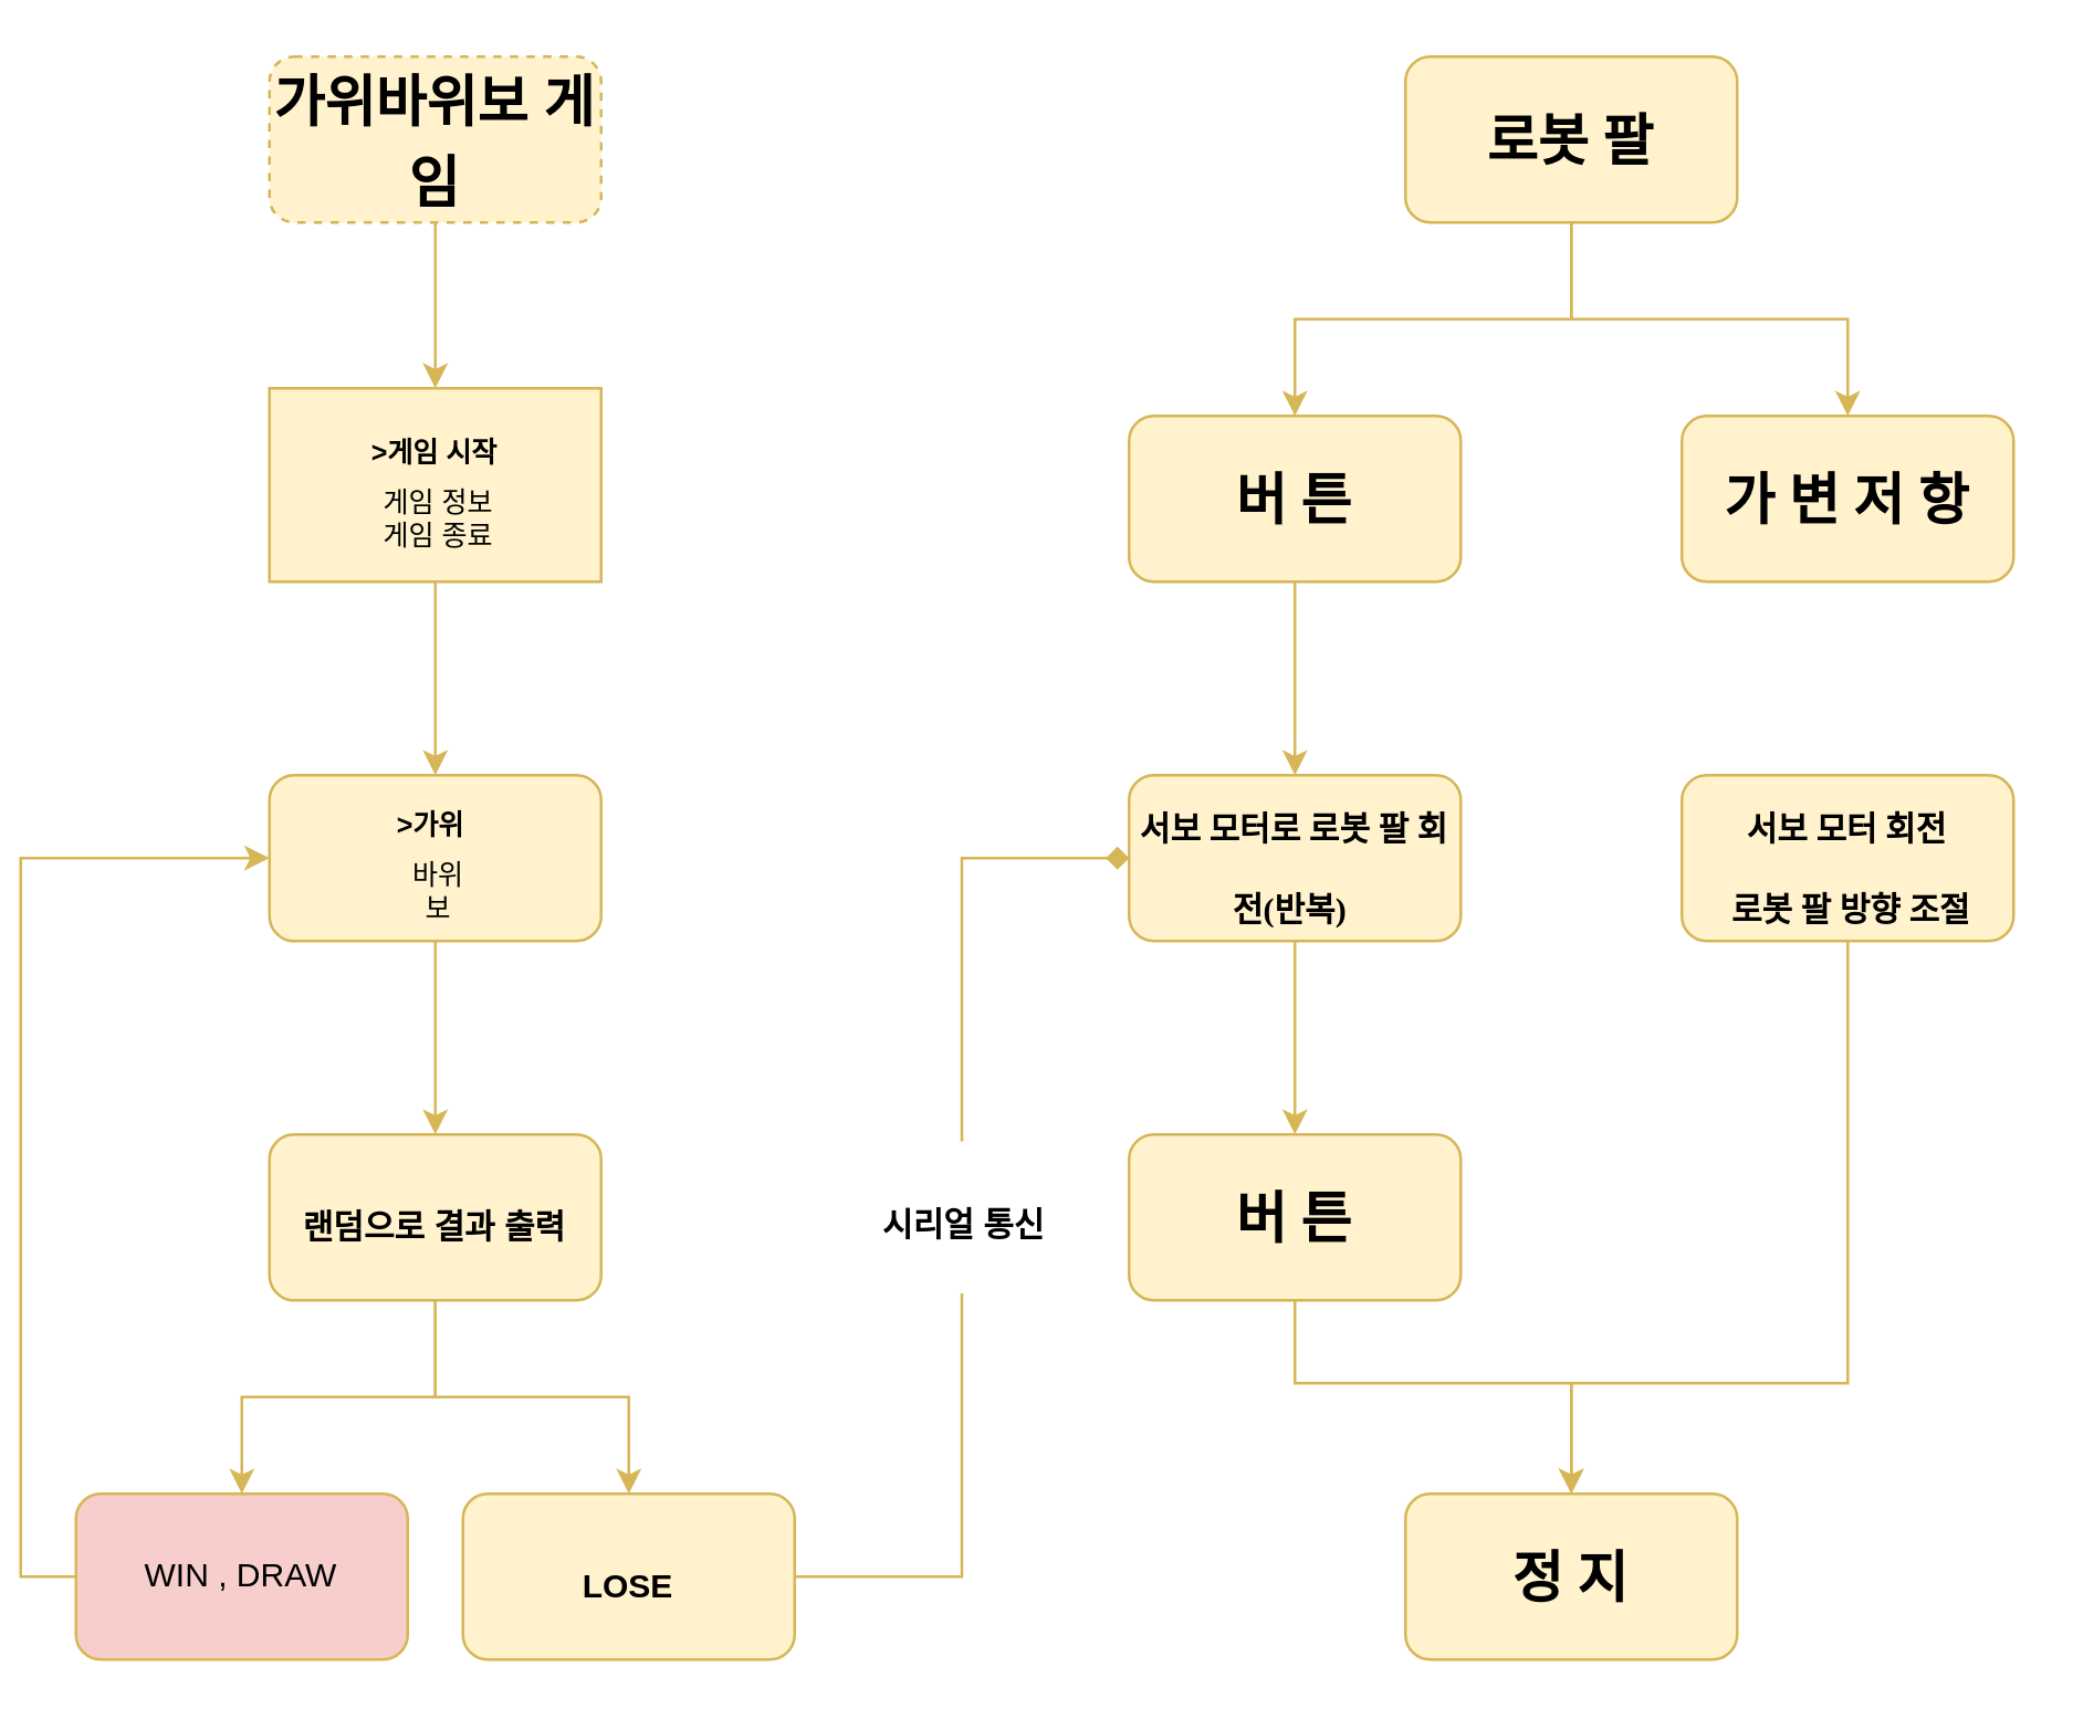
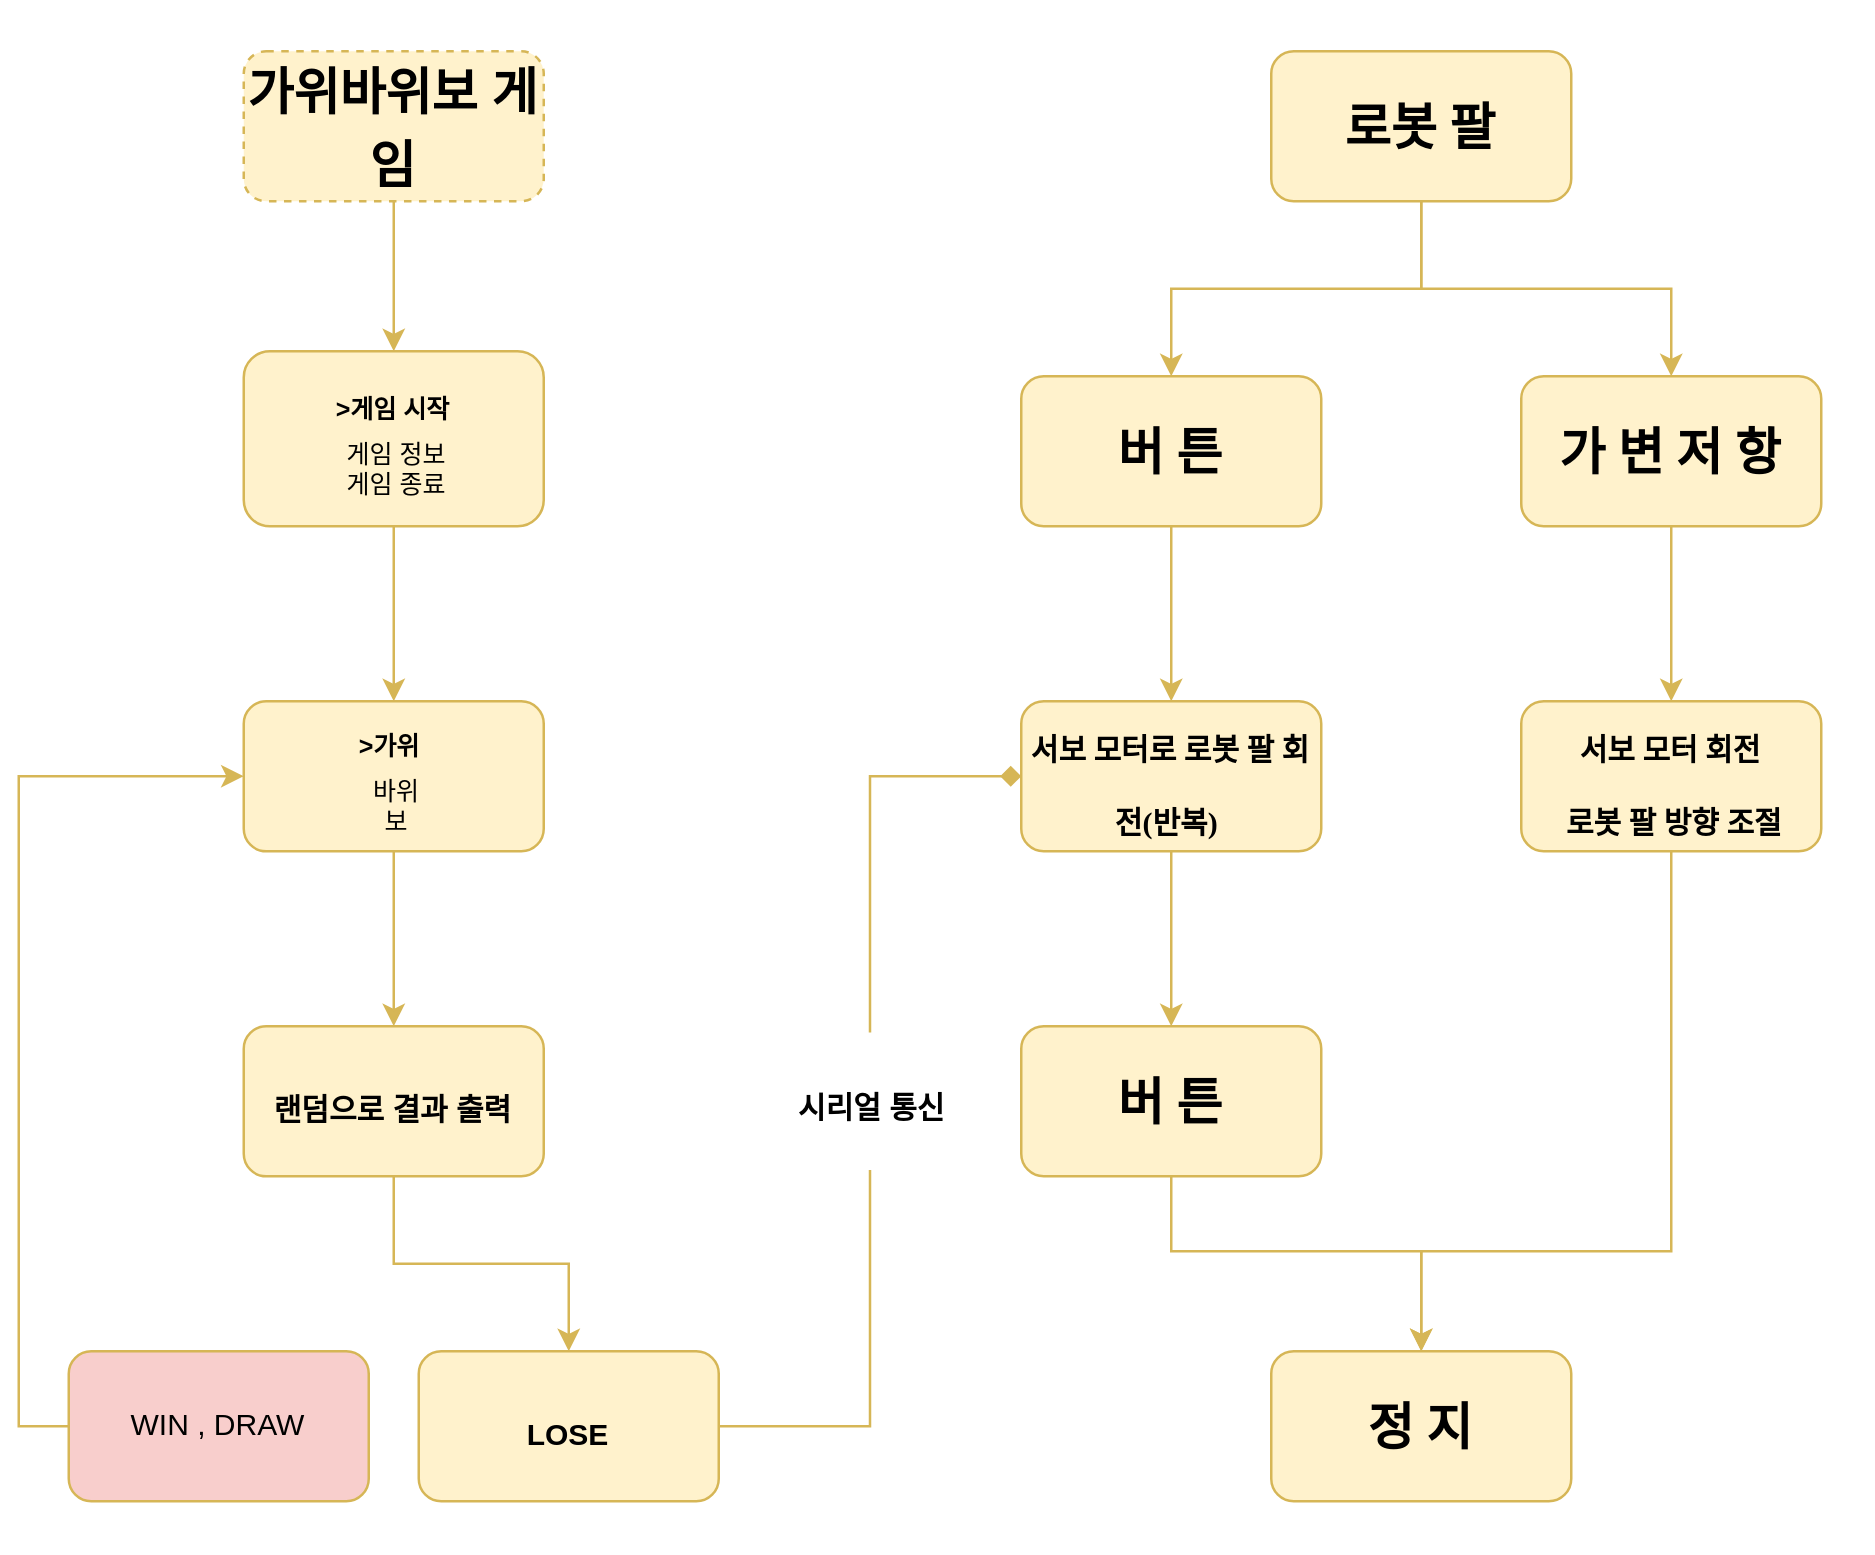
  <mxCell id="0" />
  <mxCell id="1" parent="0" />
  <mxCell id="2" style="edgeStyle=orthogonalEdgeStyle;rounded=0;orthogonalLoop=1;jettySize=auto;html=1;exitX=0.5;exitY=1;exitDx=0;exitDy=0;entryX=0.5;entryY=0;entryDx=0;entryDy=0;fillColor=#fff2cc;strokeColor=#d6b656;" edge="1" parent="1" source="3" target="19"><mxGeometry relative="1" as="geometry" /></mxCell>
  <mxCell id="3" value="&lt;h1&gt;&lt;font style=&quot;font-size: 20px;&quot;&gt;가위바위보 게임&lt;/font&gt;&lt;/h1&gt;" style="rounded=1;whiteSpace=wrap;html=1;fillColor=#fff2cc;strokeColor=#d6b656;dashed=1;" vertex="1" parent="1"><mxGeometry x="90" y="20" width="120" height="60" as="geometry" /></mxCell>
  <mxCell id="4" style="edgeStyle=orthogonalEdgeStyle;rounded=0;orthogonalLoop=1;jettySize=auto;html=1;exitX=0.5;exitY=1;exitDx=0;exitDy=0;entryX=0.5;entryY=0;entryDx=0;entryDy=0;fillColor=#fff2cc;strokeColor=#d6b656;" edge="1" parent="1" source="6" target="8"><mxGeometry relative="1" as="geometry" /></mxCell>
  <mxCell id="5" style="edgeStyle=orthogonalEdgeStyle;rounded=0;orthogonalLoop=1;jettySize=auto;html=1;exitX=0.5;exitY=1;exitDx=0;exitDy=0;entryX=0.5;entryY=0;entryDx=0;entryDy=0;fillColor=#fff2cc;strokeColor=#d6b656;" edge="1" parent="1" source="6" target="10"><mxGeometry relative="1" as="geometry" /></mxCell>
  <mxCell id="6" value="&lt;h1&gt;&lt;font style=&quot;font-size: 20px;&quot;&gt;로봇 팔&lt;/font&gt;&lt;/h1&gt;" style="rounded=1;whiteSpace=wrap;html=1;fontFamily=Garamond;fillColor=#fff2cc;strokeColor=#d6b656;" vertex="1" parent="1"><mxGeometry x="501" y="20" width="120" height="60" as="geometry" /></mxCell>
  <mxCell id="7" style="edgeStyle=orthogonalEdgeStyle;rounded=0;orthogonalLoop=1;jettySize=auto;html=1;exitX=0.5;exitY=1;exitDx=0;exitDy=0;entryX=0.5;entryY=0;entryDx=0;entryDy=0;fillColor=#fff2cc;strokeColor=#d6b656;" edge="1" parent="1" source="8" target="12"><mxGeometry relative="1" as="geometry" /></mxCell>
  <mxCell id="8" value="&lt;h1&gt;&lt;font style=&quot;font-size: 20px;&quot;&gt;버 튼&lt;/font&gt;&lt;/h1&gt;" style="rounded=1;whiteSpace=wrap;html=1;fontFamily=Garamond;fillColor=#fff2cc;strokeColor=#d6b656;" vertex="1" parent="1"><mxGeometry x="401" y="150" width="120" height="60" as="geometry" /></mxCell>
+ <mxCell id="9" style="edgeStyle=orthogonalEdgeStyle;rounded=0;orthogonalLoop=1;jettySize=auto;html=1;exitX=0.5;exitY=1;exitDx=0;exitDy=0;entryX=0.5;entryY=0;entryDx=0;entryDy=0;fillColor=#fff2cc;strokeColor=#d6b656;" edge="1" parent="1" source="10" target="14"><mxGeometry relative="1" as="geometry" /></mxCell>
  <mxCell id="10" value="&lt;h1&gt;&lt;span style=&quot;font-size: 20px;&quot;&gt;가 변 저 항&lt;/span&gt;&lt;/h1&gt;" style="rounded=1;whiteSpace=wrap;html=1;fontFamily=Garamond;fillColor=#fff2cc;strokeColor=#d6b656;" vertex="1" parent="1"><mxGeometry x="601" y="150" width="120" height="60" as="geometry" /></mxCell>
  <mxCell id="11" style="edgeStyle=orthogonalEdgeStyle;rounded=0;orthogonalLoop=1;jettySize=auto;html=1;exitX=0.5;exitY=1;exitDx=0;exitDy=0;entryX=0.5;entryY=0;entryDx=0;entryDy=0;fillColor=#fff2cc;strokeColor=#d6b656;" edge="1" parent="1" source="12" target="16"><mxGeometry relative="1" as="geometry" /></mxCell>
  <mxCell id="12" value="&lt;h1&gt;&lt;font style=&quot;font-size: 12px;&quot;&gt;서보 모터로 로봇 팔 회전(반복)&amp;nbsp;&lt;/font&gt;&lt;/h1&gt;" style="rounded=1;whiteSpace=wrap;html=1;fontFamily=Garamond;fillColor=#fff2cc;strokeColor=#d6b656;" vertex="1" parent="1"><mxGeometry x="401" y="280" width="120" height="60" as="geometry" /></mxCell>
  <mxCell id="13" style="edgeStyle=orthogonalEdgeStyle;rounded=0;orthogonalLoop=1;jettySize=auto;html=1;exitX=0.5;exitY=1;exitDx=0;exitDy=0;entryX=0.5;entryY=0;entryDx=0;entryDy=0;fillColor=#fff2cc;strokeColor=#d6b656;" edge="1" parent="1" source="14" target="17"><mxGeometry relative="1" as="geometry"><Array as="points"><mxPoint x="661" y="500" /><mxPoint x="561" y="500" /></Array></mxGeometry></mxCell>
  <mxCell id="14" value="&lt;h1&gt;&lt;font style=&quot;font-size: 12px;&quot;&gt;&amp;nbsp; &amp;nbsp; &amp;nbsp;서보 모터 회전&amp;nbsp; &amp;nbsp; &amp;nbsp; &amp;nbsp;로봇 팔 방향 조절&lt;/font&gt;&lt;/h1&gt;" style="rounded=1;whiteSpace=wrap;html=1;fontFamily=Garamond;fillColor=#fff2cc;strokeColor=#d6b656;" vertex="1" parent="1"><mxGeometry x="601" y="280" width="120" height="60" as="geometry" /></mxCell>
  <mxCell id="15" style="edgeStyle=orthogonalEdgeStyle;rounded=0;orthogonalLoop=1;jettySize=auto;html=1;exitX=0.5;exitY=1;exitDx=0;exitDy=0;entryX=0.5;entryY=0;entryDx=0;entryDy=0;fillColor=#fff2cc;strokeColor=#d6b656;" edge="1" parent="1" source="16" target="17"><mxGeometry relative="1" as="geometry"><Array as="points"><mxPoint x="461" y="500" /><mxPoint x="561" y="500" /></Array></mxGeometry></mxCell>
  <mxCell id="16" value="&lt;h1&gt;&lt;font style=&quot;font-size: 20px;&quot;&gt;버 튼&lt;/font&gt;&lt;/h1&gt;" style="rounded=1;whiteSpace=wrap;html=1;fontFamily=Garamond;fillColor=#fff2cc;strokeColor=#d6b656;" vertex="1" parent="1"><mxGeometry x="401" y="410" width="120" height="60" as="geometry" /></mxCell>
  <mxCell id="17" value="&lt;h1&gt;&lt;span style=&quot;font-size: 20px;&quot;&gt;정 지&lt;/span&gt;&lt;/h1&gt;" style="rounded=1;whiteSpace=wrap;html=1;fontFamily=Garamond;fillColor=#fff2cc;strokeColor=#d6b656;" vertex="1" parent="1"><mxGeometry x="501" y="540" width="120" height="60" as="geometry" /></mxCell>
  <mxCell id="18" style="edgeStyle=orthogonalEdgeStyle;rounded=0;orthogonalLoop=1;jettySize=auto;html=1;exitX=0.5;exitY=1;exitDx=0;exitDy=0;entryX=0.5;entryY=0;entryDx=0;entryDy=0;fillColor=#fff2cc;strokeColor=#d6b656;" edge="1" parent="1" source="19" target="21"><mxGeometry relative="1" as="geometry" /></mxCell>
- <mxCell id="19" value="&lt;h1 style=&quot;font-size: 10px;&quot;&gt;&lt;font style=&quot;font-size: 10px;&quot;&gt;&amp;gt;게임 시작&lt;/font&gt;&lt;/h1&gt;&lt;div style=&quot;font-size: 10px;&quot;&gt;&lt;font style=&quot;font-size: 10px;&quot;&gt;&amp;nbsp;게임 정보&lt;/font&gt;&lt;/div&gt;&lt;div style=&quot;font-size: 10px;&quot;&gt;&lt;font style=&quot;font-size: 10px;&quot;&gt;&amp;nbsp;게임 종료&lt;/font&gt;&lt;/div&gt;" style="whiteSpace=wrap;html=1;spacing=2;fillColor=#fff2cc;strokeColor=#d6b656;rounded=0;" vertex="1" parent="1"><mxGeometry x="90" y="140" width="120" height="70" as="geometry" /></mxCell>
+ <mxCell id="19" value="&lt;h1 style=&quot;font-size: 10px;&quot;&gt;&lt;font style=&quot;font-size: 10px;&quot;&gt;&amp;gt;게임 시작&lt;/font&gt;&lt;/h1&gt;&lt;div style=&quot;font-size: 10px;&quot;&gt;&lt;font style=&quot;font-size: 10px;&quot;&gt;&amp;nbsp;게임 정보&lt;/font&gt;&lt;/div&gt;&lt;div style=&quot;font-size: 10px;&quot;&gt;&lt;font style=&quot;font-size: 10px;&quot;&gt;&amp;nbsp;게임 종료&lt;/font&gt;&lt;/div&gt;" style="rounded=1;whiteSpace=wrap;html=1;spacing=2;fillColor=#fff2cc;strokeColor=#d6b656;" vertex="1" parent="1"><mxGeometry x="90" y="140" width="120" height="70" as="geometry" /></mxCell>
  <mxCell id="20" style="edgeStyle=orthogonalEdgeStyle;rounded=0;orthogonalLoop=1;jettySize=auto;html=1;exitX=0.5;exitY=1;exitDx=0;exitDy=0;entryX=0.5;entryY=0;entryDx=0;entryDy=0;fillColor=#fff2cc;strokeColor=#d6b656;" edge="1" parent="1" source="21" target="24"><mxGeometry relative="1" as="geometry" /></mxCell>
  <mxCell id="21" value="&lt;h1 style=&quot;font-size: 10px;&quot;&gt;&lt;font style=&quot;font-size: 10px;&quot;&gt;&amp;gt;가위&amp;nbsp;&lt;/font&gt;&lt;/h1&gt;&lt;div style=&quot;font-size: 10px;&quot;&gt;&lt;font style=&quot;font-size: 10px;&quot;&gt;&amp;nbsp;바위&lt;/font&gt;&lt;/div&gt;&lt;div style=&quot;font-size: 10px;&quot;&gt;&lt;font style=&quot;font-size: 10px;&quot;&gt;&amp;nbsp;보&lt;/font&gt;&lt;/div&gt;" style="rounded=1;whiteSpace=wrap;html=1;fillColor=#fff2cc;strokeColor=#d6b656;" vertex="1" parent="1"><mxGeometry x="90" y="280" width="120" height="60" as="geometry" /></mxCell>
- <mxCell id="22" style="edgeStyle=orthogonalEdgeStyle;rounded=0;orthogonalLoop=1;jettySize=auto;html=1;exitX=0.5;exitY=1;exitDx=0;exitDy=0;entryX=0.5;entryY=0;entryDx=0;entryDy=0;fillColor=#fff2cc;strokeColor=#d6b656;" edge="1" parent="1" source="24" target="26"><mxGeometry relative="1" as="geometry" /></mxCell>
  <mxCell id="23" style="edgeStyle=orthogonalEdgeStyle;rounded=0;orthogonalLoop=1;jettySize=auto;html=1;exitX=0.5;exitY=1;exitDx=0;exitDy=0;entryX=0.5;entryY=0;entryDx=0;entryDy=0;fillColor=#fff2cc;strokeColor=#d6b656;" edge="1" parent="1" source="24" target="28"><mxGeometry relative="1" as="geometry" /></mxCell>
  <mxCell id="24" value="&lt;h1 style=&quot;&quot;&gt;&lt;font style=&quot;font-size: 12px;&quot;&gt;랜덤으로 결과 출력&lt;/font&gt;&lt;/h1&gt;" style="rounded=1;whiteSpace=wrap;html=1;fillColor=#fff2cc;strokeColor=#d6b656;" vertex="1" parent="1"><mxGeometry x="90" y="410" width="120" height="60" as="geometry" /></mxCell>
  <mxCell id="25" style="edgeStyle=orthogonalEdgeStyle;rounded=0;orthogonalLoop=1;jettySize=auto;html=1;exitX=0;exitY=0.5;exitDx=0;exitDy=0;entryX=0;entryY=0.5;entryDx=0;entryDy=0;fillColor=#fff2cc;strokeColor=#d6b656;" edge="1" parent="1" source="26" target="21"><mxGeometry relative="1" as="geometry" /></mxCell>
  <mxCell id="26" value="WIN , DRAW" style="rounded=1;whiteSpace=wrap;html=1;fillColor=#f8cecc;strokeColor=#d6b656;" vertex="1" parent="1"><mxGeometry x="20" y="540" width="120" height="60" as="geometry" /></mxCell>
  <mxCell id="27" value="&lt;h1&gt;&lt;font style=&quot;font-size: 12px;&quot;&gt;시리얼 통신&lt;/font&gt;&lt;/h1&gt;" style="edgeStyle=orthogonalEdgeStyle;rounded=0;orthogonalLoop=1;jettySize=auto;html=1;exitX=1;exitY=0.5;exitDx=0;exitDy=0;entryX=0;entryY=0.5;entryDx=0;entryDy=0;fillColor=#fff2cc;strokeColor=#d6b656;endArrow=diamond;" edge="1" parent="1" source="28" target="12"><mxGeometry relative="1" as="geometry" /></mxCell>
  <mxCell id="28" value="&lt;h1 style=&quot;&quot;&gt;&lt;font style=&quot;font-size: 12px;&quot;&gt;LOSE&lt;/font&gt;&lt;/h1&gt;" style="rounded=1;whiteSpace=wrap;html=1;fillColor=#fff2cc;strokeColor=#d6b656;" vertex="1" parent="1"><mxGeometry x="160" y="540" width="120" height="60" as="geometry" /></mxCell>
